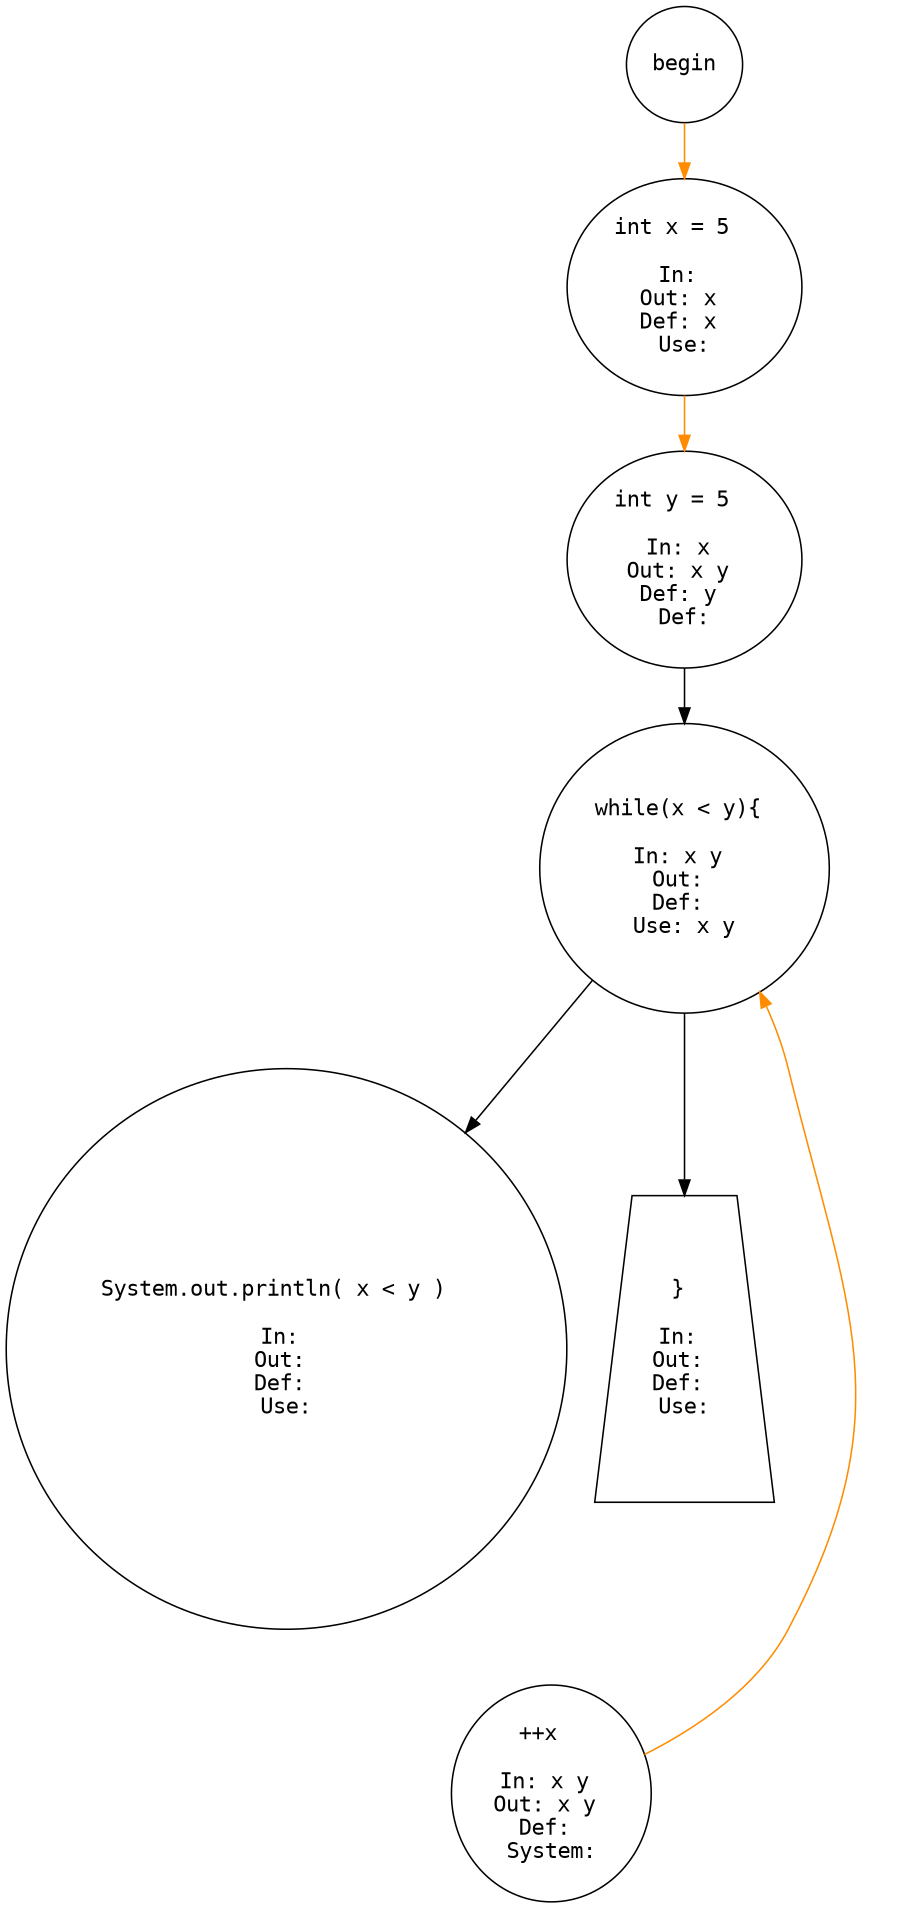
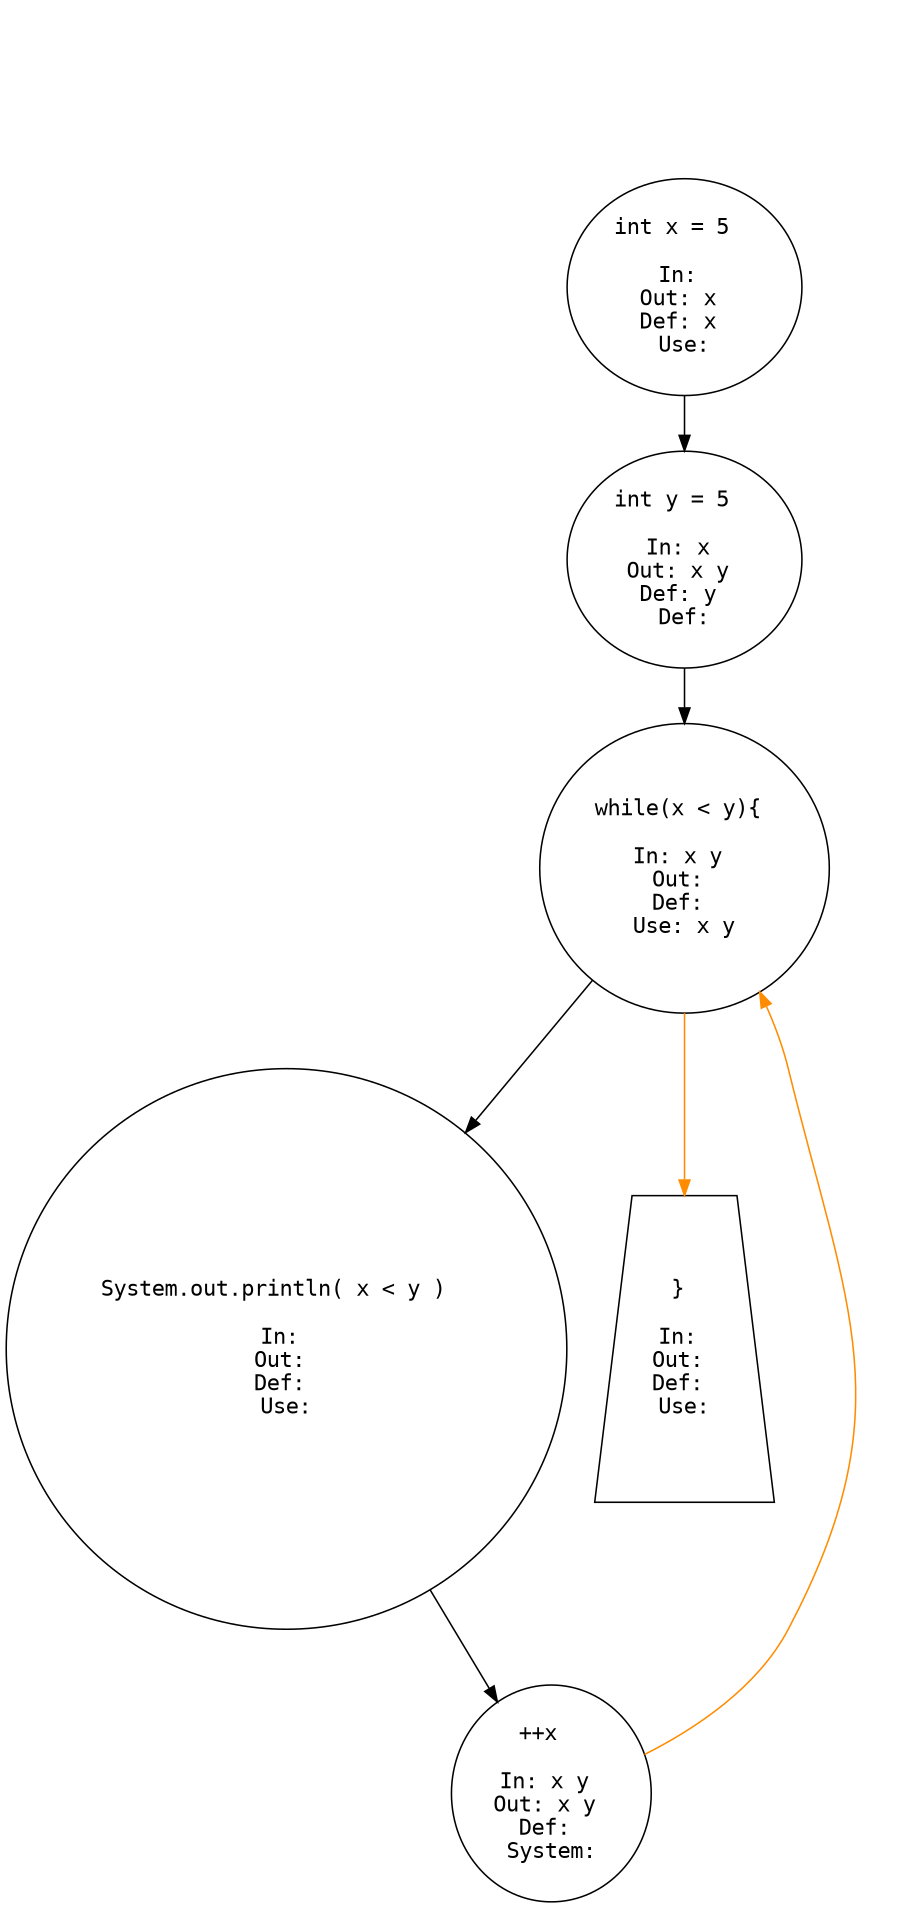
  digraph {
    fontname="DejaVu Sans Mono"
    node [fontname="DejaVu Sans Mono" shape=ellipse]
    edge [color=black fontname="DejaVu Sans Mono"]
    n1 [label="int x = 5  \n\nIn: \nOut: x \nDef: x \nUse:"]
    n2 [label="int y = 5  \n\nIn: x \nOut: x y \nDef: y \nDef:"]
-   begin [shape=circle]
    n4 [label="while(x < y){ \n\nIn: x y \nOut: \nDef: \nUse: x y" shape=circle]
    n5 [label="System.out.println( x < y )  \n\nIn: \nOut: \nDef: \nUse:" shape=circle]
    n6 [label="} \n\nIn: \nOut: \nDef: \nUse:" shape=trapezium]
    n7 [label="++x  \n\nIn: x y \nOut: x y \nDef: \nSystem:"]
-   n1 -> n2 [color=darkorange]
+   n1 -> n2
    n2 -> n4
-   begin -> n1 [color=darkorange]
    n4 -> n5
-   n4 -> n6
+   n4 -> n6 [color=darkorange]
+   n5 -> n7
    n7 -> n4 [color=darkorange]
  }
